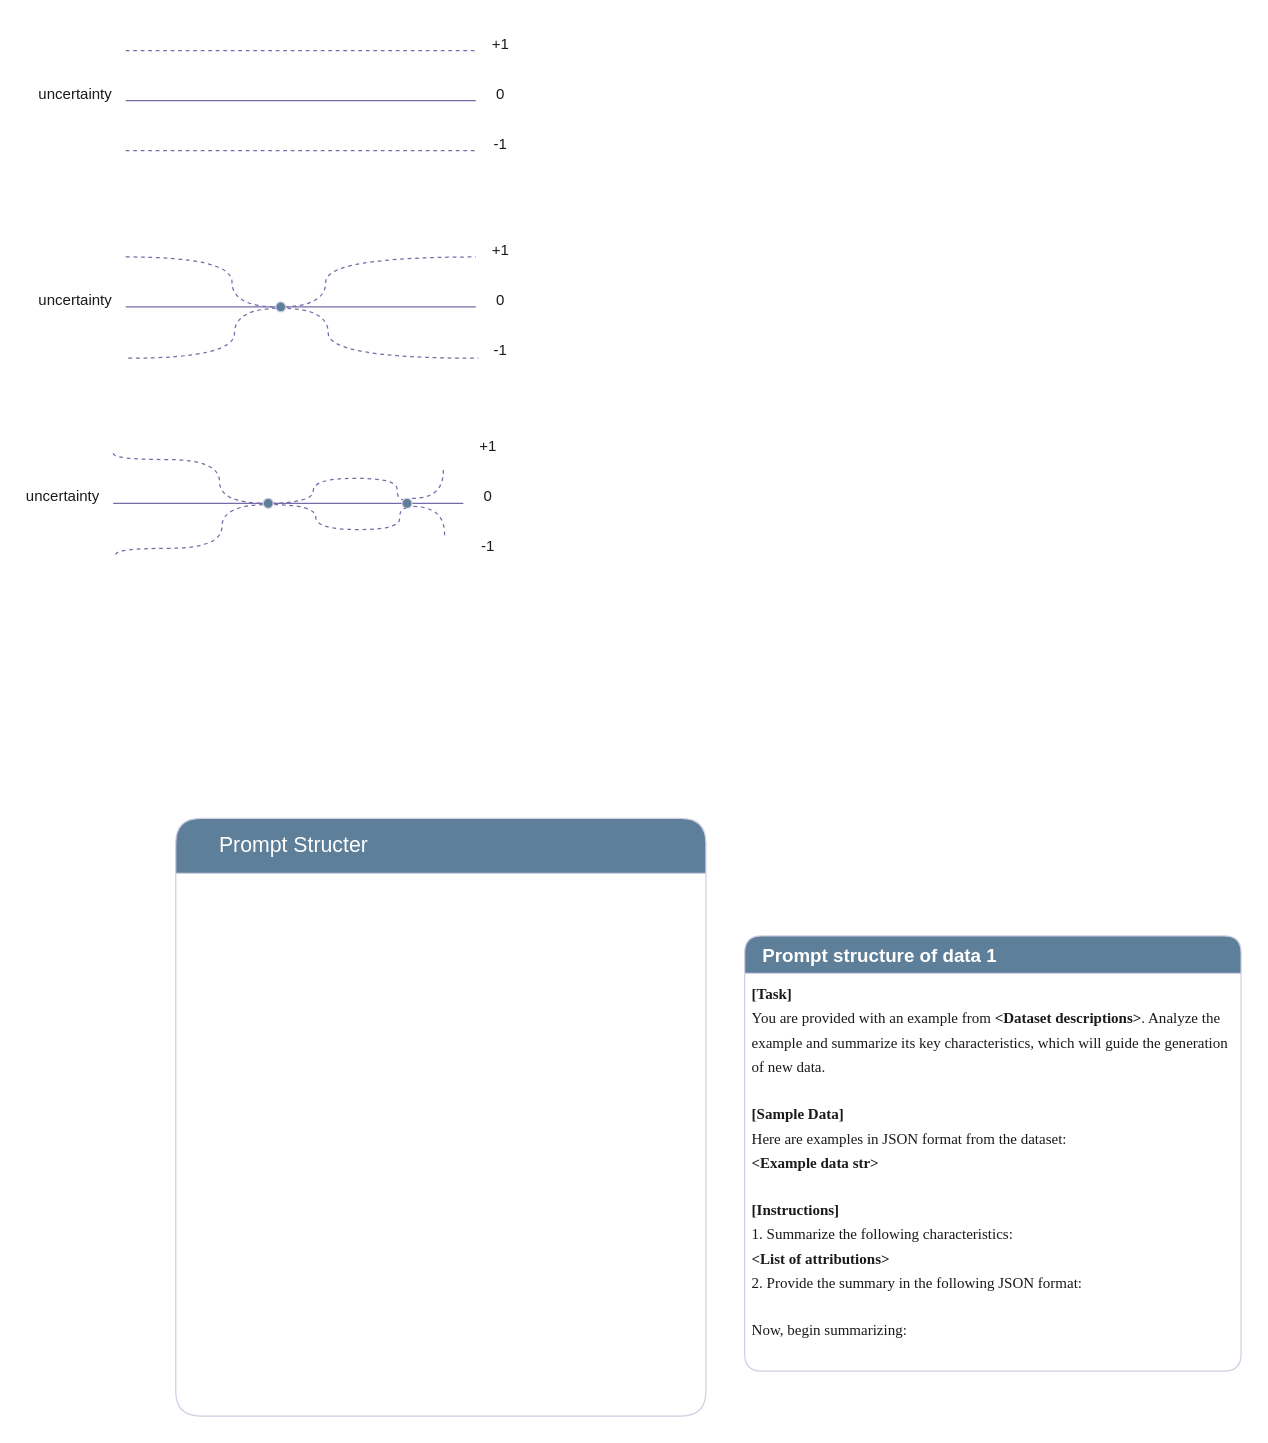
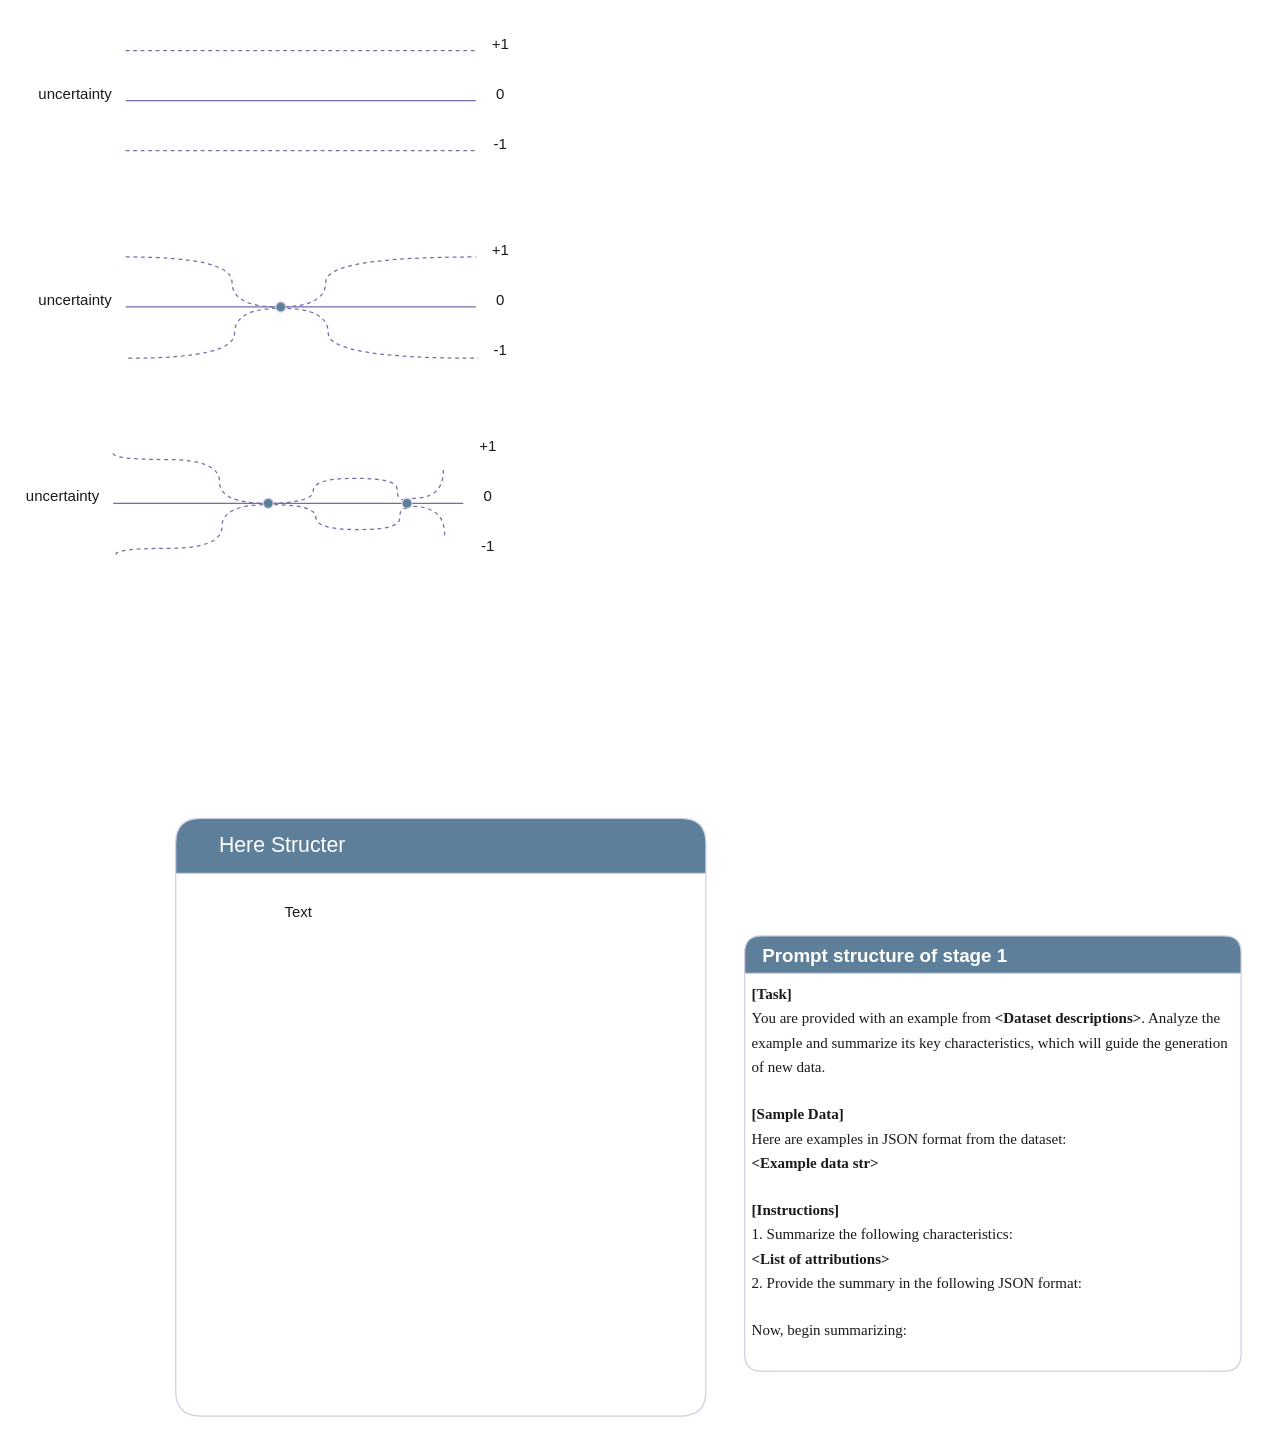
  <mxCell id="0" />
  <mxCell id="1" parent="0" />
  <mxCell id="2" value="" style="endArrow=none;html=1;rounded=0;labelBackgroundColor=none;strokeColor=#736CA8;fontColor=default;" parent="1" edge="1"><mxGeometry width="50" height="50" relative="1" as="geometry"><mxPoint x="100" y="80" as="sourcePoint" /><mxPoint x="380" y="80" as="targetPoint" /></mxGeometry></mxCell>
  <mxCell id="3" value="" style="endArrow=none;dashed=1;html=1;rounded=0;labelBackgroundColor=none;strokeColor=#736CA8;fontColor=default;" parent="1" edge="1"><mxGeometry width="50" height="50" relative="1" as="geometry"><mxPoint x="100" y="40" as="sourcePoint" /><mxPoint x="380" y="40" as="targetPoint" /></mxGeometry></mxCell>
  <mxCell id="4" value="" style="endArrow=none;dashed=1;html=1;rounded=0;labelBackgroundColor=none;strokeColor=#736CA8;fontColor=default;" parent="1" edge="1"><mxGeometry width="50" height="50" relative="1" as="geometry"><mxPoint x="100" y="120" as="sourcePoint" /><mxPoint x="380" y="120" as="targetPoint" /></mxGeometry></mxCell>
  <mxCell id="5" value="uncertainty" style="text;html=1;align=center;verticalAlign=middle;whiteSpace=wrap;rounded=0;labelBackgroundColor=none;fontColor=#1A1A1A;" parent="1" vertex="1"><mxGeometry x="30" y="60" width="60" height="30" as="geometry" /></mxCell>
  <mxCell id="6" value="0" style="text;html=1;align=center;verticalAlign=middle;whiteSpace=wrap;rounded=0;labelBackgroundColor=none;fontColor=#1A1A1A;" parent="1" vertex="1"><mxGeometry x="370" y="60" width="60" height="30" as="geometry" /></mxCell>
  <mxCell id="7" value="+1" style="text;html=1;align=center;verticalAlign=middle;whiteSpace=wrap;rounded=0;labelBackgroundColor=none;fontColor=#1A1A1A;" parent="1" vertex="1"><mxGeometry x="370" y="20" width="60" height="30" as="geometry" /></mxCell>
  <mxCell id="8" value="-1" style="text;html=1;align=center;verticalAlign=middle;whiteSpace=wrap;rounded=0;labelBackgroundColor=none;fontColor=#1A1A1A;" parent="1" vertex="1"><mxGeometry x="370" y="100" width="60" height="30" as="geometry" /></mxCell>
  <mxCell id="9" value="" style="endArrow=none;html=1;rounded=0;labelBackgroundColor=none;strokeColor=#736CA8;fontColor=default;" parent="1" edge="1"><mxGeometry width="50" height="50" relative="1" as="geometry"><mxPoint x="100" y="245" as="sourcePoint" /><mxPoint x="380" y="245" as="targetPoint" /></mxGeometry></mxCell>
  <mxCell id="10" value="" style="endArrow=none;dashed=1;html=1;rounded=0;edgeStyle=orthogonalEdgeStyle;curved=1;labelBackgroundColor=none;strokeColor=#736CA8;fontColor=default;" parent="1" edge="1"><mxGeometry width="50" height="50" relative="1" as="geometry"><mxPoint x="100" y="205" as="sourcePoint" /><mxPoint x="380" y="205" as="targetPoint" /><Array as="points"><mxPoint x="185" y="205" /><mxPoint x="185" y="245" /><mxPoint x="260" y="245" /><mxPoint x="260" y="205" /></Array></mxGeometry></mxCell>
  <mxCell id="11" value="uncertainty" style="text;html=1;align=center;verticalAlign=middle;whiteSpace=wrap;rounded=0;labelBackgroundColor=none;fontColor=#1A1A1A;" parent="1" vertex="1"><mxGeometry x="30" y="225" width="60" height="30" as="geometry" /></mxCell>
  <mxCell id="12" value="0" style="text;html=1;align=center;verticalAlign=middle;whiteSpace=wrap;rounded=0;labelBackgroundColor=none;fontColor=#1A1A1A;" parent="1" vertex="1"><mxGeometry x="370" y="225" width="60" height="30" as="geometry" /></mxCell>
  <mxCell id="13" value="+1" style="text;html=1;align=center;verticalAlign=middle;whiteSpace=wrap;rounded=0;labelBackgroundColor=none;fontColor=#1A1A1A;" parent="1" vertex="1"><mxGeometry x="370" y="185" width="60" height="30" as="geometry" /></mxCell>
  <mxCell id="14" value="-1" style="text;html=1;align=center;verticalAlign=middle;whiteSpace=wrap;rounded=0;labelBackgroundColor=none;fontColor=#1A1A1A;" parent="1" vertex="1"><mxGeometry x="370" y="265" width="60" height="30" as="geometry" /></mxCell>
  <mxCell id="15" value="" style="endArrow=none;dashed=1;html=1;rounded=0;edgeStyle=orthogonalEdgeStyle;curved=1;labelBackgroundColor=none;strokeColor=#736CA8;fontColor=default;" parent="1" edge="1"><mxGeometry width="50" height="50" relative="1" as="geometry"><mxPoint x="102" y="286.004" as="sourcePoint" /><mxPoint x="382" y="286.004" as="targetPoint" /><Array as="points"><mxPoint x="187" y="286.004" /><mxPoint x="187" y="246.004" /><mxPoint x="262" y="246.004" /><mxPoint x="262" y="286.004" /></Array></mxGeometry></mxCell>
  <mxCell id="16" value="" style="ellipse;whiteSpace=wrap;html=1;aspect=fixed;fillColor=#5D7F99;strokeColor=#D0CEE2;labelBackgroundColor=none;fontColor=#1A1A1A;" parent="1" vertex="1"><mxGeometry x="220" y="241" width="8" height="8" as="geometry" /></mxCell>
  <mxCell id="17" value="" style="endArrow=none;html=1;rounded=0;labelBackgroundColor=none;strokeColor=#736CA8;fontColor=default;" parent="1" source="24" edge="1"><mxGeometry width="50" height="50" relative="1" as="geometry"><mxPoint x="90" y="402" as="sourcePoint" /><mxPoint x="370" y="402" as="targetPoint" /></mxGeometry></mxCell>
  <mxCell id="18" value="" style="endArrow=none;dashed=1;html=1;rounded=0;edgeStyle=orthogonalEdgeStyle;curved=1;entryX=0;entryY=0;entryDx=0;entryDy=0;labelBackgroundColor=none;strokeColor=#736CA8;fontColor=default;" parent="1" target="24" edge="1"><mxGeometry width="50" height="50" relative="1" as="geometry"><mxPoint x="90" y="362" as="sourcePoint" /><mxPoint x="370" y="362" as="targetPoint" /><Array as="points"><mxPoint x="90" y="367" /><mxPoint x="175" y="367" /><mxPoint x="175" y="402" /><mxPoint x="250" y="402" /><mxPoint x="250" y="382" /><mxPoint x="317" y="382" /><mxPoint x="317" y="399" /></Array></mxGeometry></mxCell>
  <mxCell id="19" value="uncertainty" style="text;html=1;align=center;verticalAlign=middle;whiteSpace=wrap;rounded=0;labelBackgroundColor=none;fontColor=#1A1A1A;" parent="1" vertex="1"><mxGeometry x="20" y="382" width="60" height="30" as="geometry" /></mxCell>
  <mxCell id="20" value="0" style="text;html=1;align=center;verticalAlign=middle;whiteSpace=wrap;rounded=0;labelBackgroundColor=none;fontColor=#1A1A1A;" parent="1" vertex="1"><mxGeometry x="360" y="382" width="60" height="30" as="geometry" /></mxCell>
  <mxCell id="21" value="+1" style="text;html=1;align=center;verticalAlign=middle;whiteSpace=wrap;rounded=0;labelBackgroundColor=none;fontColor=#1A1A1A;" parent="1" vertex="1"><mxGeometry x="360" y="342" width="60" height="30" as="geometry" /></mxCell>
  <mxCell id="22" value="-1" style="text;html=1;align=center;verticalAlign=middle;whiteSpace=wrap;rounded=0;labelBackgroundColor=none;fontColor=#1A1A1A;" parent="1" vertex="1"><mxGeometry x="360" y="422" width="60" height="30" as="geometry" /></mxCell>
  <mxCell id="23" value="" style="endArrow=none;html=1;rounded=0;labelBackgroundColor=none;strokeColor=#736CA8;fontColor=default;" parent="1" target="24" edge="1"><mxGeometry width="50" height="50" relative="1" as="geometry"><mxPoint x="90" y="402" as="sourcePoint" /><mxPoint x="370" y="402" as="targetPoint" /></mxGeometry></mxCell>
  <mxCell id="24" value="" style="ellipse;whiteSpace=wrap;html=1;aspect=fixed;fillColor=#5D7F99;strokeColor=#D0CEE2;labelBackgroundColor=none;fontColor=#1A1A1A;" parent="1" vertex="1"><mxGeometry x="321" y="398" width="8" height="8" as="geometry" /></mxCell>
  <mxCell id="25" value="" style="endArrow=none;dashed=1;html=1;rounded=0;edgeStyle=orthogonalEdgeStyle;curved=1;entryX=0;entryY=0;entryDx=0;entryDy=0;labelBackgroundColor=none;strokeColor=#736CA8;fontColor=default;" parent="1" edge="1"><mxGeometry width="50" height="50" relative="1" as="geometry"><mxPoint x="92" y="443" as="sourcePoint" /><mxPoint x="324" y="406" as="targetPoint" /><Array as="points"><mxPoint x="92" y="438" /><mxPoint x="177" y="438" /><mxPoint x="177" y="403" /><mxPoint x="252" y="403" /><mxPoint x="252" y="423" /><mxPoint x="319" y="423" /><mxPoint x="319" y="406" /></Array></mxGeometry></mxCell>
  <mxCell id="26" value="" style="endArrow=none;dashed=1;html=1;rounded=0;edgeStyle=orthogonalEdgeStyle;curved=1;labelBackgroundColor=none;strokeColor=#736CA8;fontColor=default;" parent="1" edge="1"><mxGeometry width="50" height="50" relative="1" as="geometry"><mxPoint x="329" y="398" as="sourcePoint" /><mxPoint x="354" y="375" as="targetPoint" /></mxGeometry></mxCell>
  <mxCell id="27" value="" style="endArrow=none;dashed=1;html=1;rounded=0;edgeStyle=orthogonalEdgeStyle;curved=1;labelBackgroundColor=none;strokeColor=#736CA8;fontColor=default;" parent="1" edge="1"><mxGeometry width="50" height="50" relative="1" as="geometry"><mxPoint x="330" y="404.483" as="sourcePoint" /><mxPoint x="355" y="427.483" as="targetPoint" /></mxGeometry></mxCell>
  <mxCell id="28" value="" style="ellipse;whiteSpace=wrap;html=1;aspect=fixed;fillColor=#5D7F99;strokeColor=#D0CEE2;labelBackgroundColor=none;fontColor=#1A1A1A;" parent="1" vertex="1"><mxGeometry x="210" y="398" width="8" height="8" as="geometry" /></mxCell>
- <mxCell id="29" value="&lt;font face=&quot;Helvetica&quot; color=&quot;#ffffff&quot; style=&quot;font-weight: normal; font-size: 17px;&quot;&gt;&amp;nbsp; &amp;nbsp; &amp;nbsp; &amp;nbsp;Prompt Structer&lt;/font&gt;" style="swimlane;whiteSpace=wrap;html=1;rounded=1;startSize=44;align=left;fillColor=#5D7F99;strokeColor=#D0CEE2;labelBackgroundColor=none;fontColor=#1A1A1A;" parent="1" vertex="1"><mxGeometry x="140" y="654" width="424" height="478" as="geometry" /></mxCell>
- <mxCell id="31" value="&lt;span style=&quot;color: rgb(255, 255, 255);&quot;&gt;&lt;font style=&quot;font-size: 15px;&quot;&gt;&lt;b&gt;&amp;nbsp; &amp;nbsp;Prompt structure of data 1&lt;/b&gt;&lt;/font&gt;&lt;/span&gt;" style="swimlane;fontStyle=0;childLayout=stackLayout;horizontal=1;startSize=30;horizontalStack=0;resizeParent=1;resizeParentMax=0;resizeLast=0;collapsible=1;marginBottom=0;whiteSpace=wrap;html=1;rounded=1;fillColor=#5D7F99;strokeColor=#D0CEE2;labelBackgroundColor=none;fontColor=#1A1A1A;align=left;" parent="1" vertex="1"><mxGeometry x="595" y="748" width="397" height="348" as="geometry" /></mxCell>
+ <mxCell id="29" value="&lt;font face=&quot;Helvetica&quot; color=&quot;#ffffff&quot; style=&quot;font-weight: normal; font-size: 17px;&quot;&gt;&amp;nbsp; &amp;nbsp; &amp;nbsp; &amp;nbsp;Here Structer&lt;/font&gt;" style="swimlane;whiteSpace=wrap;html=1;rounded=1;startSize=44;align=left;fillColor=#5D7F99;strokeColor=#D0CEE2;labelBackgroundColor=none;fontColor=#1A1A1A;" parent="1" vertex="1"><mxGeometry x="140" y="654" width="424" height="478" as="geometry" /></mxCell>
+ <mxCell id="30" value="Text" style="text;html=1;align=center;verticalAlign=middle;resizable=0;points=[];autosize=1;strokeColor=none;fillColor=none;labelBackgroundColor=none;fontColor=#1A1A1A;" parent="1" vertex="1"><mxGeometry x="218" y="716" width="40" height="26" as="geometry" /></mxCell>
+ <mxCell id="31" value="&lt;span style=&quot;color: rgb(255, 255, 255);&quot;&gt;&lt;font style=&quot;font-size: 15px;&quot;&gt;&lt;b&gt;&amp;nbsp; &amp;nbsp;Prompt structure of stage 1&lt;/b&gt;&lt;/font&gt;&lt;/span&gt;" style="swimlane;fontStyle=0;childLayout=stackLayout;horizontal=1;startSize=30;horizontalStack=0;resizeParent=1;resizeParentMax=0;resizeLast=0;collapsible=1;marginBottom=0;whiteSpace=wrap;html=1;rounded=1;fillColor=#5D7F99;strokeColor=#D0CEE2;labelBackgroundColor=none;fontColor=#1A1A1A;align=left;" parent="1" vertex="1"><mxGeometry x="595" y="748" width="397" height="348" as="geometry" /></mxCell>
  <mxCell id="32" value="&lt;b style=&quot;line-height: 160%;&quot;&gt;&lt;font face=&quot;Times New Roman&quot;&gt;[Task]&lt;/font&gt;&lt;/b&gt;&lt;div style=&quot;line-height: 160%;&quot;&gt;&lt;font face=&quot;Times New Roman&quot;&gt;You are provided with an example from &lt;b&gt;&amp;lt;Dataset descriptions&amp;gt;&lt;/b&gt;. Analyze the example and summarize its key characteristics, which will guide the generation of new data.&lt;br&gt;&lt;/font&gt;&lt;/div&gt;&lt;div style=&quot;line-height: 160%;&quot;&gt;&lt;font face=&quot;Times New Roman&quot;&gt;&lt;br&gt;&lt;/font&gt;&lt;/div&gt;&lt;div style=&quot;line-height: 160%;&quot;&gt;&lt;b&gt;&lt;font face=&quot;Times New Roman&quot;&gt;[&lt;/font&gt;&lt;span style=&quot;background-color: initial;&quot;&gt;&lt;font face=&quot;Times New Roman&quot;&gt;Sample Data&lt;/font&gt;&lt;/span&gt;&lt;span style=&quot;font-family: &amp;quot;Times New Roman&amp;quot;; background-color: initial;&quot;&gt;]&lt;/span&gt;&lt;/b&gt;&lt;/div&gt;&lt;div style=&quot;line-height: 160%;&quot;&gt;&lt;span style=&quot;background-color: initial;&quot;&gt;&lt;font face=&quot;Times New Roman&quot;&gt;Here are examples in JSON format from the dataset:&lt;/font&gt;&lt;br&gt;&lt;/span&gt;&lt;/div&gt;&lt;div style=&quot;line-height: 160%;&quot;&gt;&lt;span style=&quot;font-family: &amp;quot;Times New Roman&amp;quot;; background-color: initial;&quot;&gt;&lt;b&gt;&amp;lt;Example data str&amp;gt;&lt;/b&gt;&lt;/span&gt;&lt;/div&gt;&lt;div style=&quot;line-height: 160%;&quot;&gt;&lt;span style=&quot;font-family: &amp;quot;Times New Roman&amp;quot;; background-color: initial;&quot;&gt;&lt;b&gt;&lt;br&gt;&lt;/b&gt;&lt;/span&gt;&lt;/div&gt;&lt;div style=&quot;line-height: 160%;&quot;&gt;&lt;b&gt;&lt;font face=&quot;Times New Roman&quot;&gt;[Instructions]&lt;/font&gt;&lt;/b&gt;&lt;span style=&quot;font-family: &amp;quot;Times New Roman&amp;quot;; background-color: initial;&quot;&gt;&lt;br&gt;&lt;/span&gt;&lt;/div&gt;&lt;div style=&quot;line-height: 160%;&quot;&gt;&lt;font face=&quot;Times New Roman&quot;&gt;&lt;div&gt;1. Summarize the following characteristics:&lt;/div&gt;&lt;div&gt;&lt;b&gt;&amp;lt;List of attributions&amp;gt;&lt;/b&gt;&lt;/div&gt;&lt;div&gt;2. Provide the summary in the following JSON format:&lt;/div&gt;&lt;div style=&quot;&quot;&gt;&lt;br&gt;&lt;/div&gt;&lt;div&gt;Now, begin summarizing:&lt;/div&gt;&lt;/font&gt;&lt;/div&gt;&lt;div&gt;&lt;b&gt;&lt;br&gt;&lt;/b&gt;&lt;/div&gt;" style="text;strokeColor=none;fillColor=none;align=left;verticalAlign=middle;spacingLeft=4;spacingRight=4;overflow=hidden;points=[[0,0.5],[1,0.5]];portConstraint=eastwest;rotatable=0;whiteSpace=wrap;html=1;labelBackgroundColor=none;fontColor=#1A1A1A;" parent="31" vertex="1"><mxGeometry y="30" width="397" height="318" as="geometry" /></mxCell>
